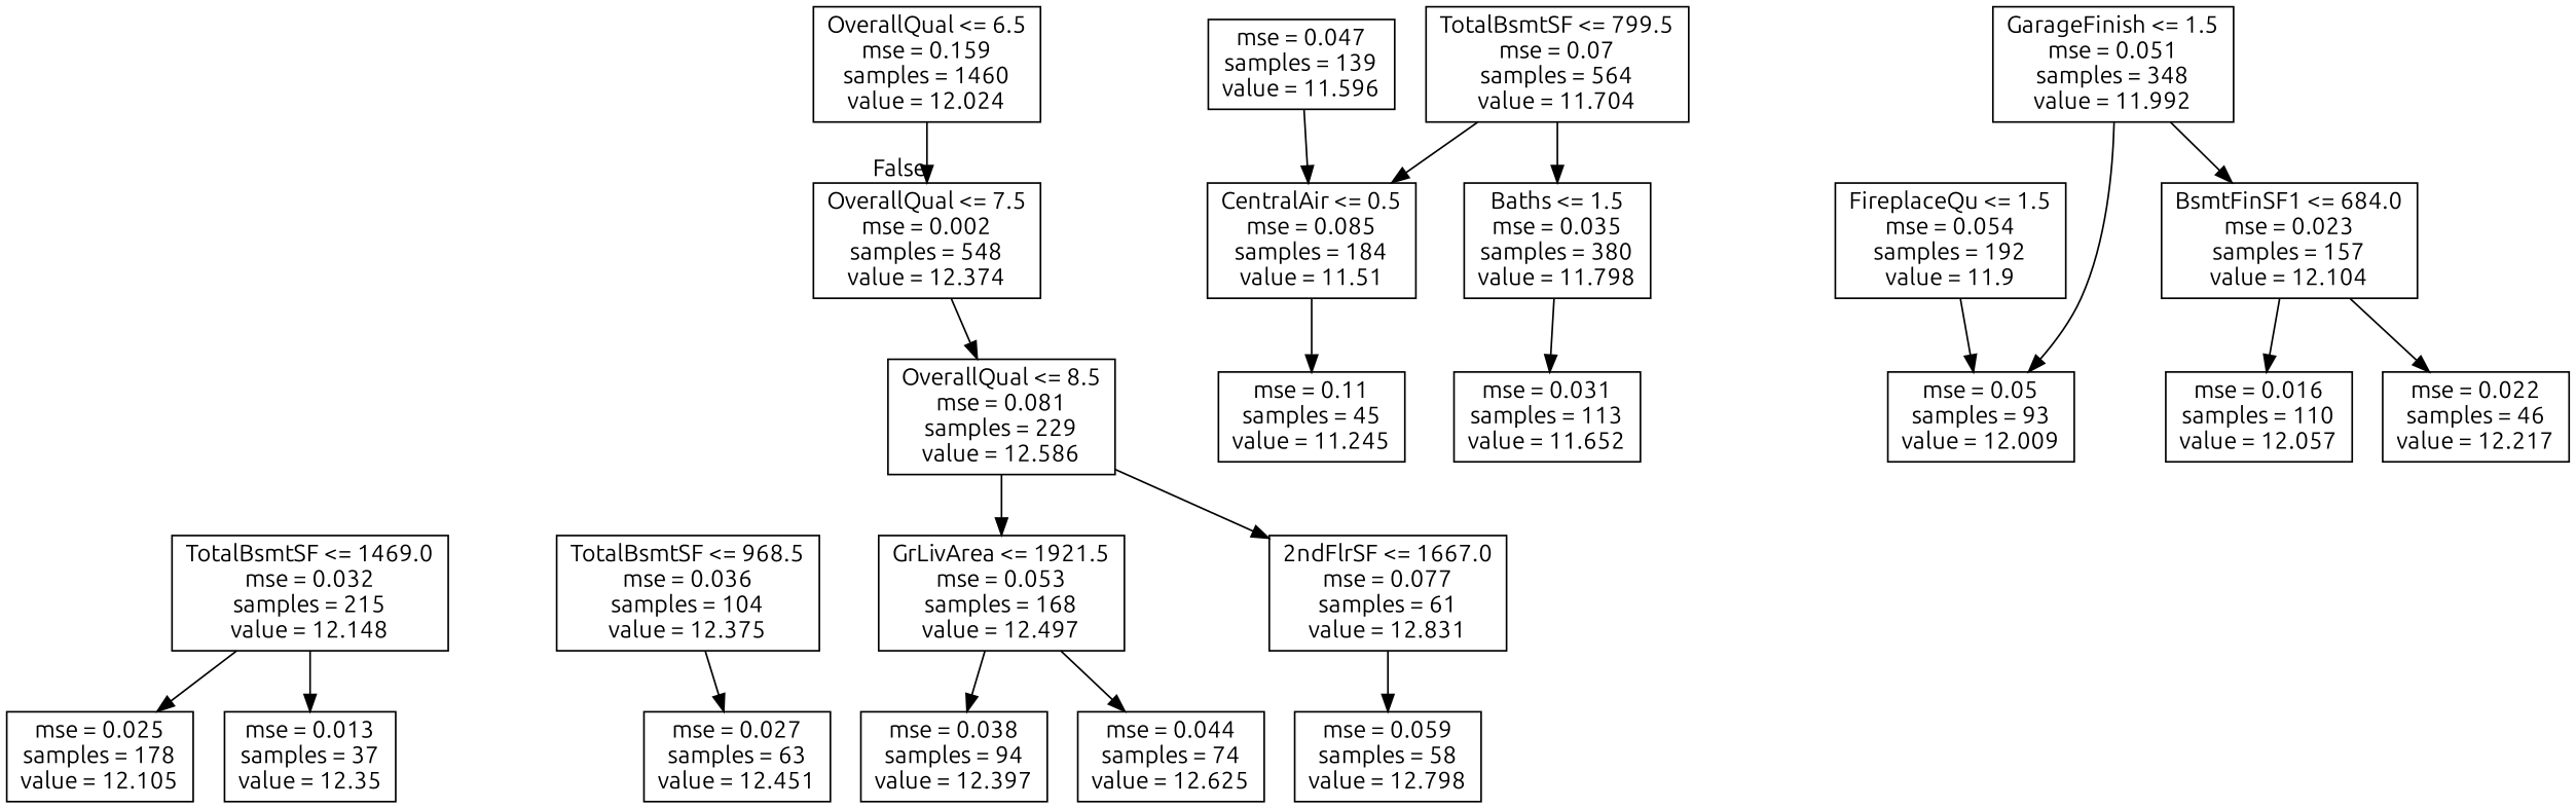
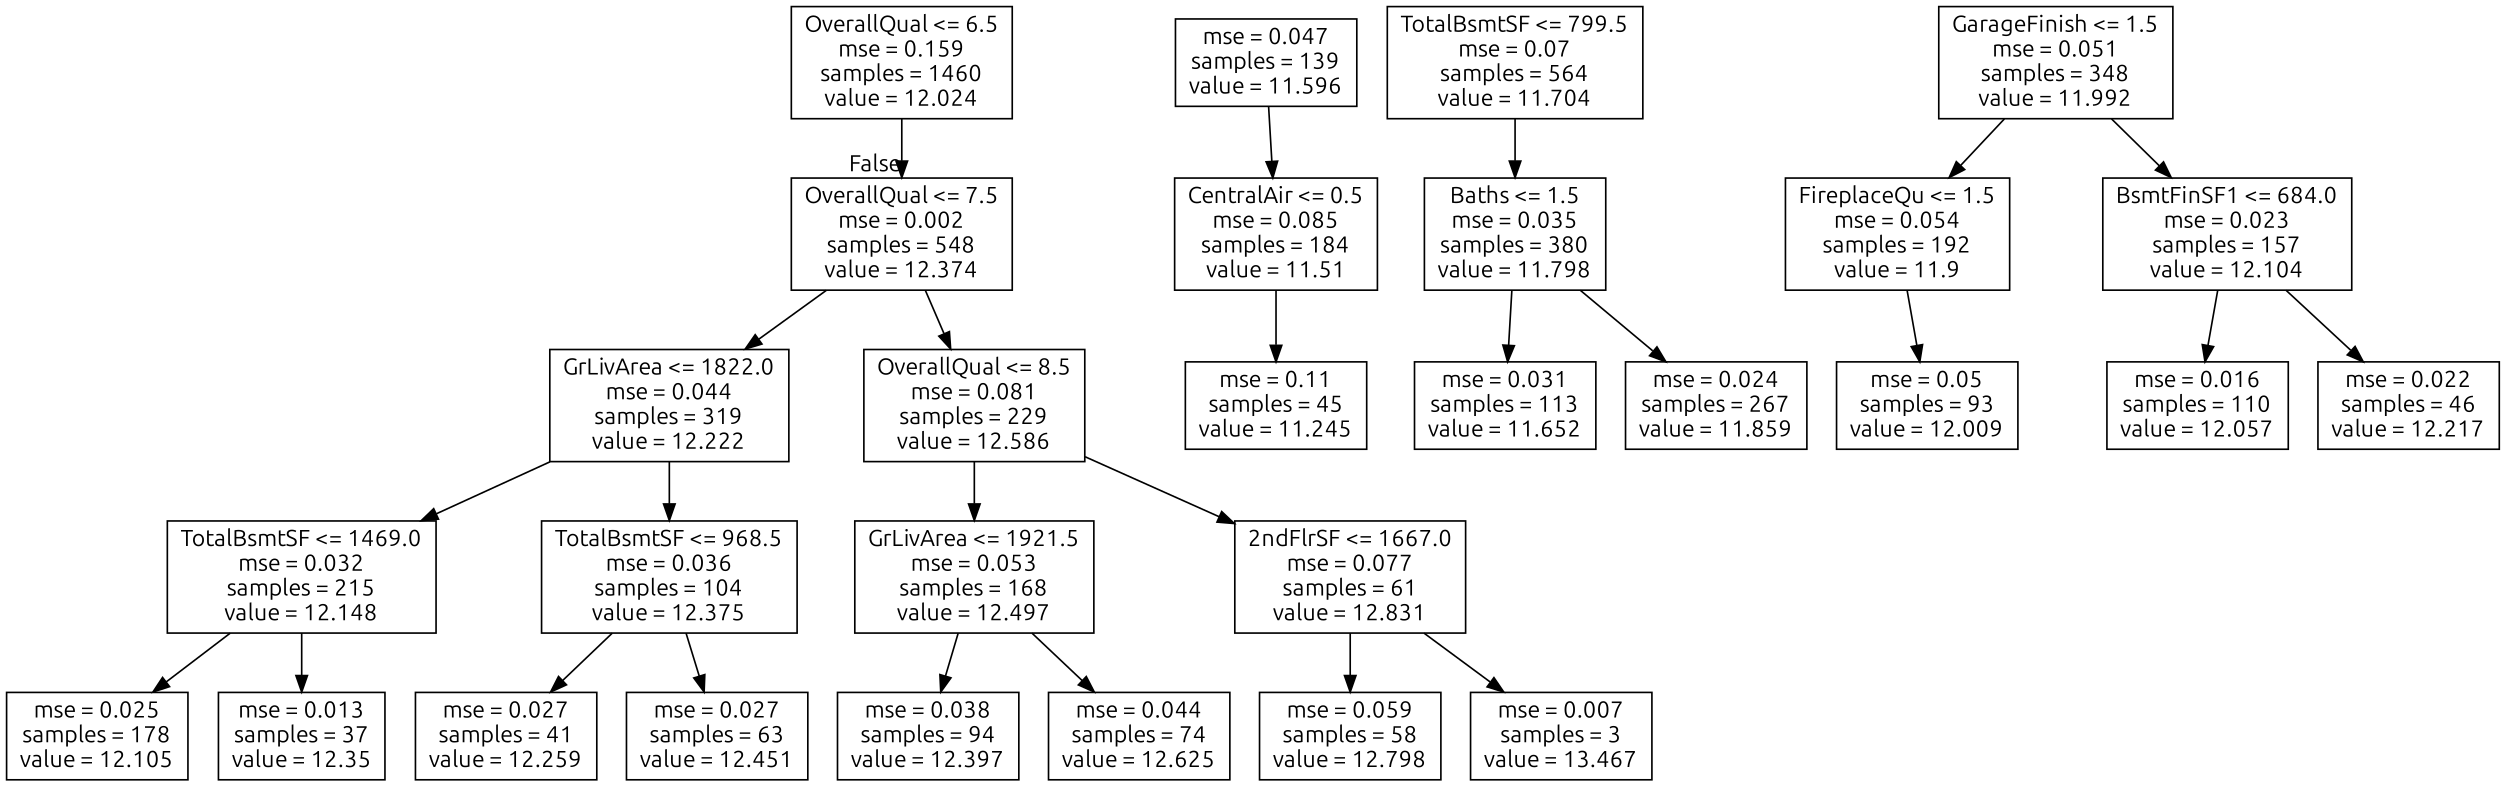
  digraph {
    fontname=Ubuntu
    node [fontname=Ubuntu shape=box]
    edge [fontname=Ubuntu]
    n1 [label="OverallQual <= 6.5\nmse = 0.159\nsamples = 1460\nvalue = 12.024"]
    n2 [label="OverallQual <= 7.5\nmse = 0.002\nsamples = 548\nvalue = 12.374"]
+   n3 [label="GrLivArea <= 1822.0\nmse = 0.044\nsamples = 319\nvalue = 12.222"]
    n4 [label="OverallQual <= 8.5\nmse = 0.081\nsamples = 229\nvalue = 12.586"]
    n5 [label="TotalBsmtSF <= 799.5\nmse = 0.07\nsamples = 564\nvalue = 11.704"]
    n6 [label="CentralAir <= 0.5\nmse = 0.085\nsamples = 184\nvalue = 11.51"]
    n7 [label="Baths <= 1.5\nmse = 0.035\nsamples = 380\nvalue = 11.798"]
    n8 [label="GarageFinish <= 1.5\nmse = 0.051\nsamples = 348\nvalue = 11.992"]
    n9 [label="FireplaceQu <= 1.5\nmse = 0.054\nsamples = 192\nvalue = 11.9"]
    n10 [label="BsmtFinSF1 <= 684.0\nmse = 0.023\nsamples = 157\nvalue = 12.104"]
    n11 [label="mse = 0.11\nsamples = 45\nvalue = 11.245"]
    n12 [label="mse = 0.031\nsamples = 113\nvalue = 11.652"]
+   n13 [label="mse = 0.024\nsamples = 267\nvalue = 11.859"]
    n14 [label="mse = 0.047\nsamples = 139\nvalue = 11.596"]
    n15 [label="mse = 0.05\nsamples = 93\nvalue = 12.009"]
    n16 [label="mse = 0.016\nsamples = 110\nvalue = 12.057"]
    n17 [label="mse = 0.022\nsamples = 46\nvalue = 12.217"]
    n18 [label="TotalBsmtSF <= 1469.0\nmse = 0.032\nsamples = 215\nvalue = 12.148"]
    n19 [label="TotalBsmtSF <= 968.5\nmse = 0.036\nsamples = 104\nvalue = 12.375"]
    n20 [label="GrLivArea <= 1921.5\nmse = 0.053\nsamples = 168\nvalue = 12.497"]
    n21 [label="2ndFlrSF <= 1667.0\nmse = 0.077\nsamples = 61\nvalue = 12.831"]
    n22 [label="mse = 0.025\nsamples = 178\nvalue = 12.105"]
    n23 [label="mse = 0.013\nsamples = 37\nvalue = 12.35"]
+   n24 [label="mse = 0.027\nsamples = 41\nvalue = 12.259"]
    n25 [label="mse = 0.027\nsamples = 63\nvalue = 12.451"]
    n26 [label="mse = 0.038\nsamples = 94\nvalue = 12.397"]
    n27 [label="mse = 0.044\nsamples = 74\nvalue = 12.625"]
    n28 [label="mse = 0.059\nsamples = 58\nvalue = 12.798"]
+   n29 [label="mse = 0.007\nsamples = 3\nvalue = 13.467"]
    n1 -> n2 [headlabel=False labelangle=-45 labeldistance=2.5]
+   n2 -> n3
    n2 -> n4
+   n3 -> n18
+   n3 -> n19
    n4 -> n20
    n4 -> n21
-   n5 -> n6
    n5 -> n7
    n6 -> n11
    n7 -> n12
-   n8 -> n15
+   n7 -> n13
+   n8 -> n9
    n8 -> n10
    n9 -> n15
    n10 -> n16
    n10 -> n17
    n14 -> n6
    n18 -> n22
    n18 -> n23
+   n19 -> n24
    n19 -> n25
    n20 -> n26
    n20 -> n27
    n21 -> n28
+   n21 -> n29
  }
